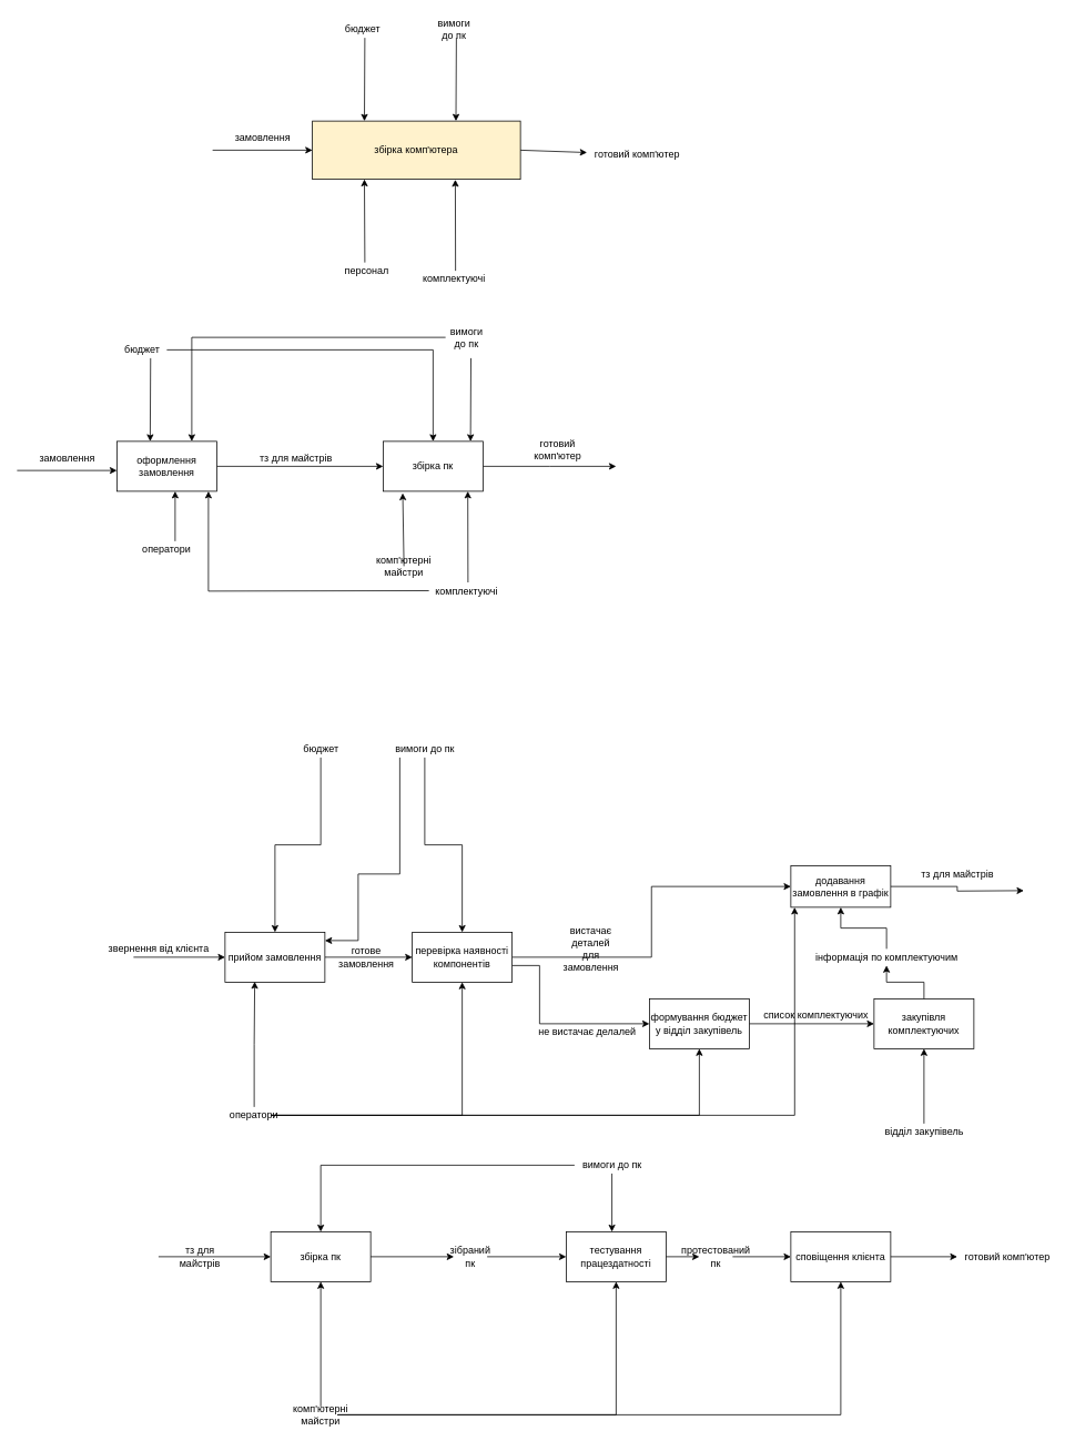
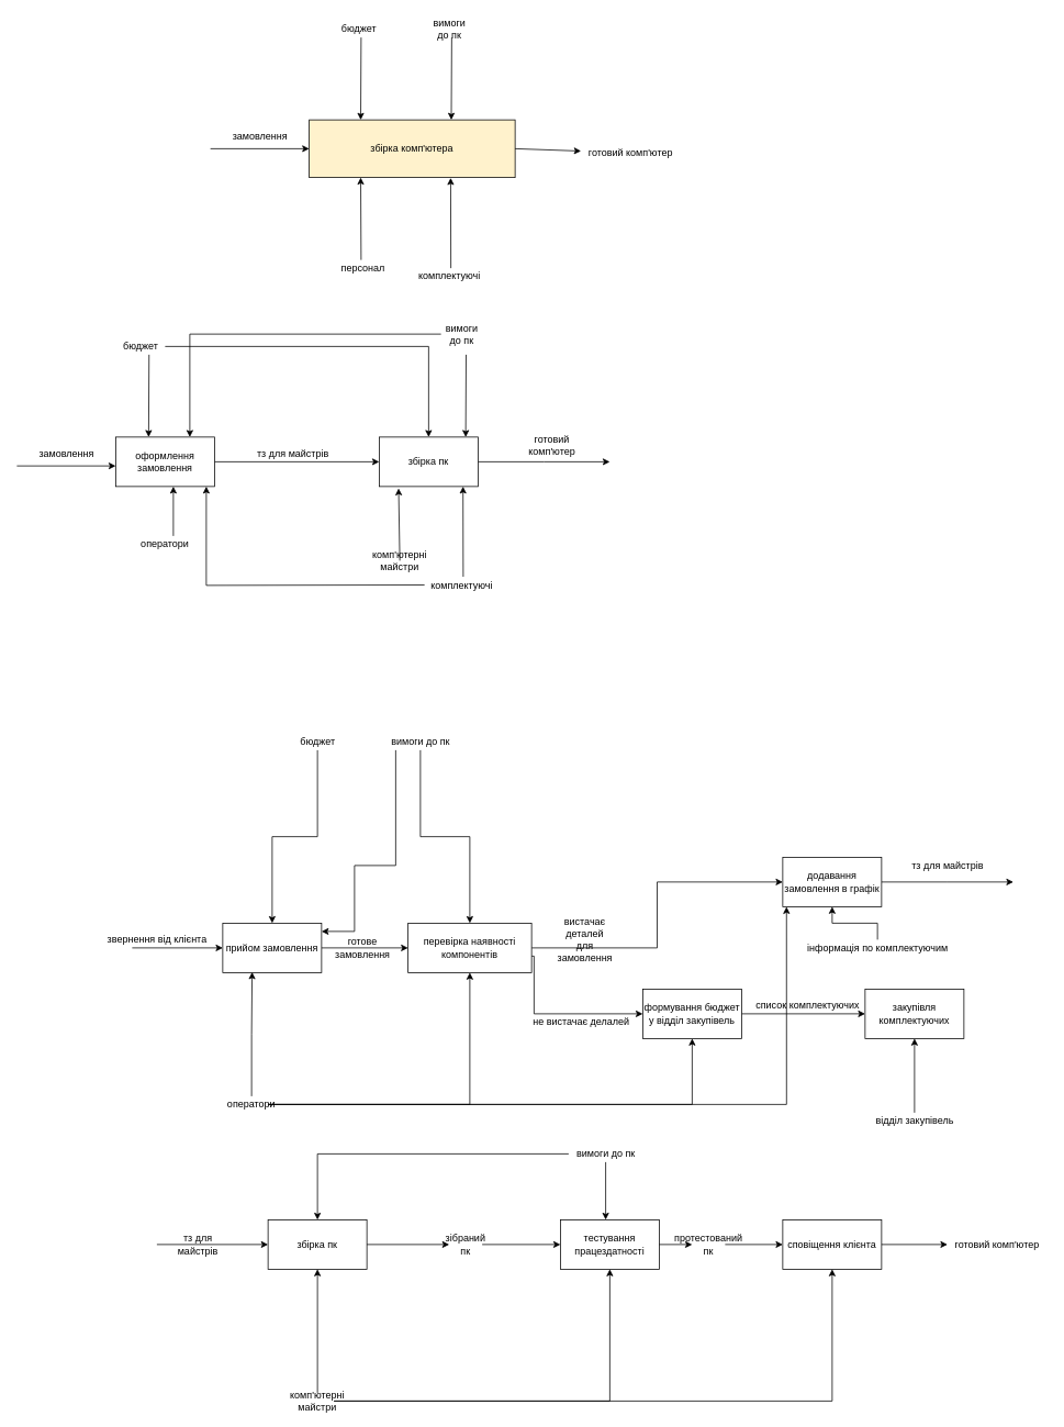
  <mxCell id="0" />
  <mxCell id="1" parent="0" />
  <mxCell id="2" value="збірка комп'ютера" style="rounded=0;whiteSpace=wrap;html=1;fillColor=#fff2cc;" vertex="1" parent="1"><mxGeometry x="375" y="145" width="250" height="70" as="geometry" /></mxCell>
  <mxCell id="3" value="" style="endArrow=classic;html=1;entryX=0;entryY=0.5;entryDx=0;entryDy=0;" edge="1" parent="1" target="2"><mxGeometry width="50" height="50" relative="1" as="geometry"><mxPoint x="255" as="sourcePoint" y="180" /><mxPoint x="385" y="185" as="targetPoint" /></mxGeometry></mxCell>
  <mxCell id="4" value="замовлення" style="text;html=1;align=center;verticalAlign=middle;resizable=0;points=[];autosize=1;" vertex="1" parent="1"><mxGeometry x="275" y="155" width="80" height="20" as="geometry" /></mxCell>
  <mxCell id="5" value="" style="endArrow=classic;html=1;entryX=0.25;entryY=0;entryDx=0;entryDy=0;" edge="1" parent="1" target="2"><mxGeometry width="50" height="50" relative="1" as="geometry"><mxPoint x="438" y="45" as="sourcePoint" /><mxPoint x="385" y="190" as="targetPoint" /></mxGeometry></mxCell>
  <mxCell id="6" value="бюджет" style="text;html=1;align=center;verticalAlign=middle;resizable=0;points=[];autosize=1;" vertex="1" parent="1"><mxGeometry x="405" y="25" width="60" height="20" as="geometry" /></mxCell>
  <mxCell id="7" value="" style="endArrow=classic;html=1;entryX=0.25;entryY=0;entryDx=0;entryDy=0;" edge="1" parent="1"><mxGeometry width="50" height="50" relative="1" as="geometry"><mxPoint x="548" y="45" as="sourcePoint" /><mxPoint x="547.5" y="145" as="targetPoint" /></mxGeometry></mxCell>
  <mxCell id="8" value="вимоги&lt;br&gt;до пк" style="text;html=1;align=center;verticalAlign=middle;resizable=0;points=[];autosize=1;" vertex="1" parent="1"><mxGeometry x="520" y="20" width="50" height="30" as="geometry" /></mxCell>
  <mxCell id="9" value="" style="endArrow=classic;html=1;entryX=0.25;entryY=1;entryDx=0;entryDy=0;" edge="1" parent="1" target="2"><mxGeometry width="50" height="50" relative="1" as="geometry"><mxPoint x="438" y="315" as="sourcePoint" /><mxPoint x="515" y="195" as="targetPoint" /></mxGeometry></mxCell>
  <mxCell id="10" value="персонал" style="text;html=1;align=center;verticalAlign=middle;resizable=0;points=[];autosize=1;" vertex="1" parent="1"><mxGeometry x="405" y="315" width="70" height="20" as="geometry" /></mxCell>
  <mxCell id="11" value="" style="endArrow=classic;html=1;entryX=0.687;entryY=1.007;entryDx=0;entryDy=0;entryPerimeter=0;" edge="1" parent="1" target="2"><mxGeometry width="50" height="50" relative="1" as="geometry"><mxPoint x="547" y="325" as="sourcePoint" /><mxPoint x="515" y="195" as="targetPoint" /></mxGeometry></mxCell>
  <mxCell id="12" value="комплектуючі" style="text;html=1;align=center;verticalAlign=middle;resizable=0;points=[];autosize=1;" vertex="1" parent="1"><mxGeometry x="500" y="325" width="90" height="20" as="geometry" /></mxCell>
  <mxCell id="13" value="" style="endArrow=classic;html=1;exitX=1;exitY=0.5;exitDx=0;exitDy=0;" edge="1" parent="1" source="2" target="14"><mxGeometry width="50" height="50" relative="1" as="geometry"><mxPoint x="455" y="310" as="sourcePoint" /><mxPoint x="725" y="245" as="targetPoint" /></mxGeometry></mxCell>
  <mxCell id="14" value="готовий комп'ютер" style="text;html=1;align=center;verticalAlign=middle;resizable=0;points=[];autosize=1;" vertex="1" parent="1"><mxGeometry x="705" y="175" width="120" height="20" as="geometry" /></mxCell>
  <mxCell id="15" style="edgeStyle=orthogonalEdgeStyle;rounded=0;orthogonalLoop=1;jettySize=auto;html=1;" edge="1" parent="1" source="16" target="18"><mxGeometry relative="1" as="geometry"><mxPoint x="340" y="560" as="targetPoint" /></mxGeometry></mxCell>
  <mxCell id="16" value="оформлення замовлення" style="rounded=0;whiteSpace=wrap;html=1;" vertex="1" parent="1"><mxGeometry x="140" y="530" width="120" height="60" as="geometry" /></mxCell>
  <mxCell id="17" style="edgeStyle=orthogonalEdgeStyle;rounded=0;orthogonalLoop=1;jettySize=auto;html=1;" edge="1" parent="1" source="18"><mxGeometry relative="1" as="geometry"><mxPoint x="740" y="560" as="targetPoint" /></mxGeometry></mxCell>
  <mxCell id="18" value="збірка пк" style="rounded=0;whiteSpace=wrap;html=1;" vertex="1" parent="1"><mxGeometry x="460" y="530" width="120" height="60" as="geometry" /></mxCell>
  <mxCell id="19" style="edgeStyle=orthogonalEdgeStyle;rounded=0;orthogonalLoop=1;jettySize=auto;html=1;entryX=0;entryY=0.5;entryDx=0;entryDy=0;" edge="1" parent="1" source="20" target="29"><mxGeometry relative="1" as="geometry" /></mxCell>
  <mxCell id="20" value="прийом замовлення" style="rounded=0;whiteSpace=wrap;html=1;" vertex="1" parent="1"><mxGeometry x="270" y="1120" width="120" height="60" as="geometry" /></mxCell>
  <mxCell id="21" style="edgeStyle=orthogonalEdgeStyle;rounded=0;orthogonalLoop=1;jettySize=auto;html=1;entryX=0.5;entryY=1;entryDx=0;entryDy=0;" edge="1" parent="1" source="37" target="26"><mxGeometry relative="1" as="geometry" /></mxCell>
  <mxCell id="22" value="закупівля комплектуючих" style="rounded=0;whiteSpace=wrap;html=1;" vertex="1" parent="1"><mxGeometry x="1050" y="1200" width="120" height="60" as="geometry" /></mxCell>
  <mxCell id="23" style="edgeStyle=orthogonalEdgeStyle;rounded=0;orthogonalLoop=1;jettySize=auto;html=1;entryX=0;entryY=0.5;entryDx=0;entryDy=0;" edge="1" parent="1" source="24" target="22"><mxGeometry relative="1" as="geometry" /></mxCell>
  <mxCell id="24" value="формування бюджет у відділ закупівель" style="rounded=0;whiteSpace=wrap;html=1;" vertex="1" parent="1"><mxGeometry x="780" y="1200" width="120" height="60" as="geometry" /></mxCell>
  <mxCell id="25" style="edgeStyle=orthogonalEdgeStyle;rounded=0;orthogonalLoop=1;jettySize=auto;html=1;" edge="1" parent="1" source="26"><mxGeometry relative="1" as="geometry"><mxPoint x="1230" y="1070" as="targetPoint" /></mxGeometry></mxCell>
- <mxCell id="26" value="додавання замовлення в графік" style="rounded=0;whiteSpace=wrap;html=1;" vertex="1" parent="1"><mxGeometry x="950" y="1040" width="120" height="50" as="geometry" /></mxCell>
+ <mxCell id="26" value="додавання замовлення в графік" style="rounded=0;whiteSpace=wrap;html=1;" vertex="1" parent="1"><mxGeometry x="950" y="1040" width="120" height="60" as="geometry" /></mxCell>
  <mxCell id="27" style="edgeStyle=orthogonalEdgeStyle;rounded=0;orthogonalLoop=1;jettySize=auto;html=1;entryX=0;entryY=0.5;entryDx=0;entryDy=0;" edge="1" parent="1" source="29" target="24"><mxGeometry relative="1" as="geometry"><Array as="points"><mxPoint x="648" y="1160" /><mxPoint x="648" y="1230" /></Array></mxGeometry></mxCell>
  <mxCell id="28" style="edgeStyle=orthogonalEdgeStyle;rounded=0;orthogonalLoop=1;jettySize=auto;html=1;entryX=0;entryY=0.5;entryDx=0;entryDy=0;" edge="1" parent="1" source="29" target="26"><mxGeometry relative="1" as="geometry" /></mxCell>
- <mxCell id="29" value="перевірка наявності компонентів" style="rounded=0;whiteSpace=wrap;html=1;" vertex="1" parent="1"><mxGeometry x="495" y="1120" width="120" height="60" as="geometry" /></mxCell>
+ <mxCell id="29" value="перевірка наявності компонентів" style="rounded=0;whiteSpace=wrap;html=1;" vertex="1" parent="1"><mxGeometry x="495" y="1120" width="150" height="60" as="geometry" /></mxCell>
  <mxCell id="30" value="вистачає деталей для замовлення" style="text;html=1;strokeColor=none;fillColor=none;align=center;verticalAlign=middle;whiteSpace=wrap;rounded=0;" vertex="1" parent="1"><mxGeometry x="690" y="1130" width="40" height="20" as="geometry" /></mxCell>
  <mxCell id="31" value="готове замовлення" style="text;html=1;strokeColor=none;fillColor=none;align=center;verticalAlign=middle;whiteSpace=wrap;rounded=0;" vertex="1" parent="1"><mxGeometry x="420" y="1140" width="40" height="20" as="geometry" /></mxCell>
  <mxCell id="32" value="не вистачає делалей" style="text;html=1;align=center;verticalAlign=middle;resizable=0;points=[];autosize=1;" vertex="1" parent="1"><mxGeometry x="640" y="1230" width="130" height="20" as="geometry" /></mxCell>
  <mxCell id="33" value="список комплектуючих" style="text;html=1;align=center;verticalAlign=middle;resizable=0;points=[];autosize=1;" vertex="1" parent="1"><mxGeometry x="910" y="1210" width="140" height="20" as="geometry" /></mxCell>
  <mxCell id="34" value="тз для майстрів" style="text;html=1;align=center;verticalAlign=middle;resizable=0;points=[];autosize=1;" vertex="1" parent="1"><mxGeometry x="1100" y="1040" width="100" height="20" as="geometry" /></mxCell>
  <mxCell id="35" value="" style="endArrow=classic;html=1;entryX=0;entryY=0.5;entryDx=0;entryDy=0;" edge="1" parent="1" target="20"><mxGeometry width="50" height="50" relative="1" as="geometry"><mxPoint x="160" y="1150" as="sourcePoint" /><mxPoint x="850" y="930" as="targetPoint" /></mxGeometry></mxCell>
  <mxCell id="36" value="звернення від клієнта" style="text;html=1;align=center;verticalAlign=middle;resizable=0;points=[];autosize=1;" vertex="1" parent="1"><mxGeometry x="120" y="1130" width="140" height="20" as="geometry" /></mxCell>
  <mxCell id="37" value="інформація по комплектуючим" style="text;html=1;align=center;verticalAlign=middle;resizable=0;points=[];autosize=1;" vertex="1" parent="1"><mxGeometry x="970" y="1140" width="190" height="20" as="geometry" /></mxCell>
- <mxCell id="38" style="edgeStyle=orthogonalEdgeStyle;rounded=0;orthogonalLoop=1;jettySize=auto;html=1;entryX=0.5;entryY=1;entryDx=0;entryDy=0;" edge="1" parent="1" source="22" target="37"><mxGeometry relative="1" as="geometry"><mxPoint x="1130" y="1200" as="sourcePoint" /><mxPoint x="1210" y="1100" as="targetPoint" /></mxGeometry></mxCell>
  <mxCell id="39" style="edgeStyle=orthogonalEdgeStyle;rounded=0;orthogonalLoop=1;jettySize=auto;html=1;" edge="1" parent="1" source="43" target="42"><mxGeometry relative="1" as="geometry" /></mxCell>
  <mxCell id="40" value="збірка пк" style="rounded=0;whiteSpace=wrap;html=1;" vertex="1" parent="1"><mxGeometry x="325" y="1480" width="120" height="60" as="geometry" /></mxCell>
  <mxCell id="41" style="edgeStyle=orthogonalEdgeStyle;rounded=0;orthogonalLoop=1;jettySize=auto;html=1;exitX=1;exitY=0.5;exitDx=0;exitDy=0;" edge="1" parent="1" source="75" target="45"><mxGeometry relative="1" as="geometry" /></mxCell>
  <mxCell id="42" value="тестування працездатності" style="rounded=0;whiteSpace=wrap;html=1;" vertex="1" parent="1"><mxGeometry x="680" y="1480" width="120" height="60" as="geometry" /></mxCell>
  <mxCell id="43" value="зібраний пк" style="text;html=1;strokeColor=none;fillColor=none;align=center;verticalAlign=middle;whiteSpace=wrap;rounded=0;" vertex="1" parent="1"><mxGeometry x="545" y="1500" width="40" height="20" as="geometry" /></mxCell>
  <mxCell id="44" style="edgeStyle=orthogonalEdgeStyle;rounded=0;orthogonalLoop=1;jettySize=auto;html=1;" edge="1" parent="1" source="40" target="43"><mxGeometry relative="1" as="geometry"><mxPoint x="380" y="1510" as="sourcePoint" /><mxPoint x="680" y="1510" as="targetPoint" /></mxGeometry></mxCell>
  <mxCell id="45" value="сповіщення клієнта" style="rounded=0;whiteSpace=wrap;html=1;" vertex="1" parent="1"><mxGeometry x="950" y="1480" width="120" height="60" as="geometry" /></mxCell>
  <mxCell id="46" value="" style="endArrow=classic;html=1;entryX=0;entryY=0.5;entryDx=0;entryDy=0;" edge="1" parent="1"><mxGeometry width="50" height="50" relative="1" as="geometry"><mxPoint x="20" y="565" as="sourcePoint" /><mxPoint x="140" y="565" as="targetPoint" /></mxGeometry></mxCell>
  <mxCell id="47" value="замовлення" style="text;html=1;align=center;verticalAlign=middle;resizable=0;points=[];autosize=1;" vertex="1" parent="1"><mxGeometry x="40" y="540" width="80" height="20" as="geometry" /></mxCell>
  <mxCell id="48" value="" style="endArrow=classic;html=1;" edge="1" parent="1"><mxGeometry width="50" height="50" relative="1" as="geometry"><mxPoint x="210" y="650" as="sourcePoint" /><mxPoint x="210" y="590" as="targetPoint" /></mxGeometry></mxCell>
  <mxCell id="49" value="оператори" style="text;html=1;strokeColor=none;fillColor=none;align=center;verticalAlign=middle;whiteSpace=wrap;rounded=0;" vertex="1" parent="1"><mxGeometry x="180" y="650" width="40" height="20" as="geometry" /></mxCell>
  <mxCell id="50" value="" style="endArrow=classic;html=1;entryX=0.196;entryY=1.037;entryDx=0;entryDy=0;entryPerimeter=0;" edge="1" parent="1" target="18"><mxGeometry width="50" height="50" relative="1" as="geometry"><mxPoint x="485" y="680" as="sourcePoint" /><mxPoint x="535" y="630" as="targetPoint" /></mxGeometry></mxCell>
  <mxCell id="51" value="комп'ютерні майстри" style="text;html=1;strokeColor=none;fillColor=none;align=center;verticalAlign=middle;whiteSpace=wrap;rounded=0;" vertex="1" parent="1"><mxGeometry x="465" y="670" width="40" height="20" as="geometry" /></mxCell>
  <mxCell id="52" value="тз для майстрів" style="text;html=1;align=center;verticalAlign=middle;resizable=0;points=[];autosize=1;" vertex="1" parent="1"><mxGeometry x="305" y="540" width="100" height="20" as="geometry" /></mxCell>
  <mxCell id="53" value="готовий комп'ютер" style="text;html=1;strokeColor=none;fillColor=none;align=center;verticalAlign=middle;whiteSpace=wrap;rounded=0;" vertex="1" parent="1"><mxGeometry x="650" y="530" width="40" height="20" as="geometry" /></mxCell>
  <mxCell id="54" value="" style="endArrow=classic;html=1;entryX=0.25;entryY=0;entryDx=0;entryDy=0;" edge="1" parent="1"><mxGeometry width="50" height="50" relative="1" as="geometry"><mxPoint x="180.5" y="430" as="sourcePoint" /><mxPoint x="180" y="530" as="targetPoint" /></mxGeometry></mxCell>
  <mxCell id="55" style="edgeStyle=orthogonalEdgeStyle;rounded=0;orthogonalLoop=1;jettySize=auto;html=1;" edge="1" parent="1" source="56" target="18"><mxGeometry relative="1" as="geometry" /></mxCell>
  <mxCell id="56" value="бюджет" style="text;html=1;align=center;verticalAlign=middle;resizable=0;points=[];autosize=1;" vertex="1" parent="1"><mxGeometry x="140" y="410" width="60" height="20" as="geometry" /></mxCell>
  <mxCell id="57" value="" style="endArrow=classic;html=1;entryX=0.25;entryY=0;entryDx=0;entryDy=0;" edge="1" parent="1"><mxGeometry width="50" height="50" relative="1" as="geometry"><mxPoint x="565.5" y="430" as="sourcePoint" /><mxPoint x="565" y="530" as="targetPoint" /></mxGeometry></mxCell>
  <mxCell id="58" style="edgeStyle=orthogonalEdgeStyle;rounded=0;orthogonalLoop=1;jettySize=auto;html=1;entryX=0.75;entryY=0;entryDx=0;entryDy=0;" edge="1" parent="1" source="59" target="16"><mxGeometry relative="1" as="geometry" /></mxCell>
  <mxCell id="59" value="вимоги&lt;br&gt;до пк" style="text;html=1;align=center;verticalAlign=middle;resizable=0;points=[];autosize=1;" vertex="1" parent="1"><mxGeometry x="535" y="390" width="50" height="30" as="geometry" /></mxCell>
  <mxCell id="60" value="" style="endArrow=classic;html=1;entryX=0.687;entryY=1.007;entryDx=0;entryDy=0;entryPerimeter=0;" edge="1" parent="1"><mxGeometry width="50" height="50" relative="1" as="geometry"><mxPoint x="562" y="699.51" as="sourcePoint" /><mxPoint x="561.75" y="590" as="targetPoint" /></mxGeometry></mxCell>
  <mxCell id="61" style="edgeStyle=orthogonalEdgeStyle;rounded=0;orthogonalLoop=1;jettySize=auto;html=1;entryX=0.917;entryY=1;entryDx=0;entryDy=0;entryPerimeter=0;" edge="1" parent="1" target="16"><mxGeometry relative="1" as="geometry"><mxPoint x="515" y="709.483" as="sourcePoint" /></mxGeometry></mxCell>
  <mxCell id="62" value="комплектуючі" style="text;html=1;align=center;verticalAlign=middle;resizable=0;points=[];autosize=1;" vertex="1" parent="1"><mxGeometry x="515" y="700" width="90" height="20" as="geometry" /></mxCell>
  <mxCell id="63" style="edgeStyle=orthogonalEdgeStyle;rounded=0;orthogonalLoop=1;jettySize=auto;html=1;" edge="1" parent="1" source="67" target="29"><mxGeometry relative="1" as="geometry" /></mxCell>
  <mxCell id="64" style="edgeStyle=orthogonalEdgeStyle;rounded=0;orthogonalLoop=1;jettySize=auto;html=1;" edge="1" parent="1" source="67" target="24"><mxGeometry relative="1" as="geometry" /></mxCell>
  <mxCell id="65" style="edgeStyle=orthogonalEdgeStyle;rounded=0;orthogonalLoop=1;jettySize=auto;html=1;entryX=0.038;entryY=1.003;entryDx=0;entryDy=0;entryPerimeter=0;" edge="1" parent="1" source="67" target="26"><mxGeometry relative="1" as="geometry" /></mxCell>
  <mxCell id="66" style="edgeStyle=orthogonalEdgeStyle;rounded=0;orthogonalLoop=1;jettySize=auto;html=1;entryX=0.297;entryY=0.991;entryDx=0;entryDy=0;entryPerimeter=0;" edge="1" parent="1" source="67" target="20"><mxGeometry relative="1" as="geometry" /></mxCell>
  <mxCell id="67" value="оператори" style="text;html=1;strokeColor=none;fillColor=none;align=center;verticalAlign=middle;whiteSpace=wrap;rounded=0;" vertex="1" parent="1"><mxGeometry x="285" y="1330" width="40" height="20" as="geometry" /></mxCell>
  <mxCell id="68" style="edgeStyle=orthogonalEdgeStyle;rounded=0;orthogonalLoop=1;jettySize=auto;html=1;" edge="1" parent="1" source="69" target="22"><mxGeometry relative="1" as="geometry" /></mxCell>
  <mxCell id="69" value="відділ закупівель" style="text;html=1;align=center;verticalAlign=middle;resizable=0;points=[];autosize=1;" vertex="1" parent="1"><mxGeometry x="1055" y="1350" width="110" height="20" as="geometry" /></mxCell>
  <mxCell id="70" style="edgeStyle=orthogonalEdgeStyle;rounded=0;orthogonalLoop=1;jettySize=auto;html=1;" edge="1" parent="1" source="71" target="20"><mxGeometry relative="1" as="geometry" /></mxCell>
  <mxCell id="71" value="бюджет" style="text;html=1;align=center;verticalAlign=middle;resizable=0;points=[];autosize=1;" vertex="1" parent="1"><mxGeometry x="355" y="890" width="60" height="20" as="geometry" /></mxCell>
  <mxCell id="72" style="edgeStyle=orthogonalEdgeStyle;rounded=0;orthogonalLoop=1;jettySize=auto;html=1;" edge="1" parent="1" source="74" target="29"><mxGeometry relative="1" as="geometry" /></mxCell>
  <mxCell id="73" style="edgeStyle=orthogonalEdgeStyle;rounded=0;orthogonalLoop=1;jettySize=auto;html=1;" edge="1" parent="1" source="74"><mxGeometry relative="1" as="geometry"><mxPoint x="390" y="1130" as="targetPoint" /><Array as="points"><mxPoint x="480" y="1050" /><mxPoint x="430" y="1050" /><mxPoint x="430" y="1130" /></Array></mxGeometry></mxCell>
  <mxCell id="74" value="вимоги до пк" style="text;html=1;align=center;verticalAlign=middle;resizable=0;points=[];autosize=1;" vertex="1" parent="1"><mxGeometry x="465" y="890" width="90" height="20" as="geometry" /></mxCell>
  <mxCell id="75" value="протестований пк" style="text;html=1;strokeColor=none;fillColor=none;align=center;verticalAlign=middle;whiteSpace=wrap;rounded=0;" vertex="1" parent="1"><mxGeometry x="840" y="1500" width="40" height="20" as="geometry" /></mxCell>
  <mxCell id="76" style="edgeStyle=orthogonalEdgeStyle;rounded=0;orthogonalLoop=1;jettySize=auto;html=1;exitX=1;exitY=0.5;exitDx=0;exitDy=0;" edge="1" parent="1" source="42" target="75"><mxGeometry relative="1" as="geometry"><mxPoint x="800" y="1510" as="sourcePoint" /><mxPoint x="920" y="1510" as="targetPoint" /></mxGeometry></mxCell>
  <mxCell id="77" style="edgeStyle=orthogonalEdgeStyle;rounded=0;orthogonalLoop=1;jettySize=auto;html=1;" edge="1" parent="1" source="80" target="40"><mxGeometry relative="1" as="geometry" /></mxCell>
  <mxCell id="78" style="edgeStyle=orthogonalEdgeStyle;rounded=0;orthogonalLoop=1;jettySize=auto;html=1;entryX=0.5;entryY=1;entryDx=0;entryDy=0;" edge="1" parent="1" source="80" target="42"><mxGeometry relative="1" as="geometry" /></mxCell>
  <mxCell id="79" style="edgeStyle=orthogonalEdgeStyle;rounded=0;orthogonalLoop=1;jettySize=auto;html=1;" edge="1" parent="1" source="80" target="45"><mxGeometry relative="1" as="geometry" /></mxCell>
  <mxCell id="80" value="комп'ютерні майстри" style="text;html=1;strokeColor=none;fillColor=none;align=center;verticalAlign=middle;whiteSpace=wrap;rounded=0;" vertex="1" parent="1"><mxGeometry x="365" y="1690" width="40" height="20" as="geometry" /></mxCell>
  <mxCell id="81" style="edgeStyle=orthogonalEdgeStyle;rounded=0;orthogonalLoop=1;jettySize=auto;html=1;" edge="1" parent="1" source="83" target="40"><mxGeometry relative="1" as="geometry" /></mxCell>
  <mxCell id="82" style="edgeStyle=orthogonalEdgeStyle;rounded=0;orthogonalLoop=1;jettySize=auto;html=1;entryX=0.458;entryY=0;entryDx=0;entryDy=0;entryPerimeter=0;" edge="1" parent="1" source="83" target="42"><mxGeometry relative="1" as="geometry" /></mxCell>
  <mxCell id="83" value="вимоги до пк" style="text;html=1;align=center;verticalAlign=middle;resizable=0;points=[];autosize=1;" vertex="1" parent="1"><mxGeometry x="690" y="1390" width="90" height="20" as="geometry" /></mxCell>
  <mxCell id="84" value="готовий комп'ютер" style="text;html=1;align=center;verticalAlign=middle;resizable=0;points=[];autosize=1;" vertex="1" parent="1"><mxGeometry x="1150" y="1500" width="120" height="20" as="geometry" /></mxCell>
  <mxCell id="85" value="" style="endArrow=classic;html=1;exitX=1;exitY=0.5;exitDx=0;exitDy=0;" edge="1" parent="1" source="45" target="84"><mxGeometry width="50" height="50" relative="1" as="geometry"><mxPoint x="1080" y="1509" as="sourcePoint" /><mxPoint x="640" y="1450" as="targetPoint" /></mxGeometry></mxCell>
  <mxCell id="86" value="" style="endArrow=classic;html=1;" edge="1" parent="1" target="40"><mxGeometry width="50" height="50" relative="1" as="geometry"><mxPoint x="190" y="1510" as="sourcePoint" /><mxPoint x="250" y="1490" as="targetPoint" /></mxGeometry></mxCell>
  <mxCell id="87" value="тз для майстрів" style="text;html=1;strokeColor=none;fillColor=none;align=center;verticalAlign=middle;whiteSpace=wrap;rounded=0;" vertex="1" parent="1"><mxGeometry x="220" y="1500" width="40" height="20" as="geometry" /></mxCell>
